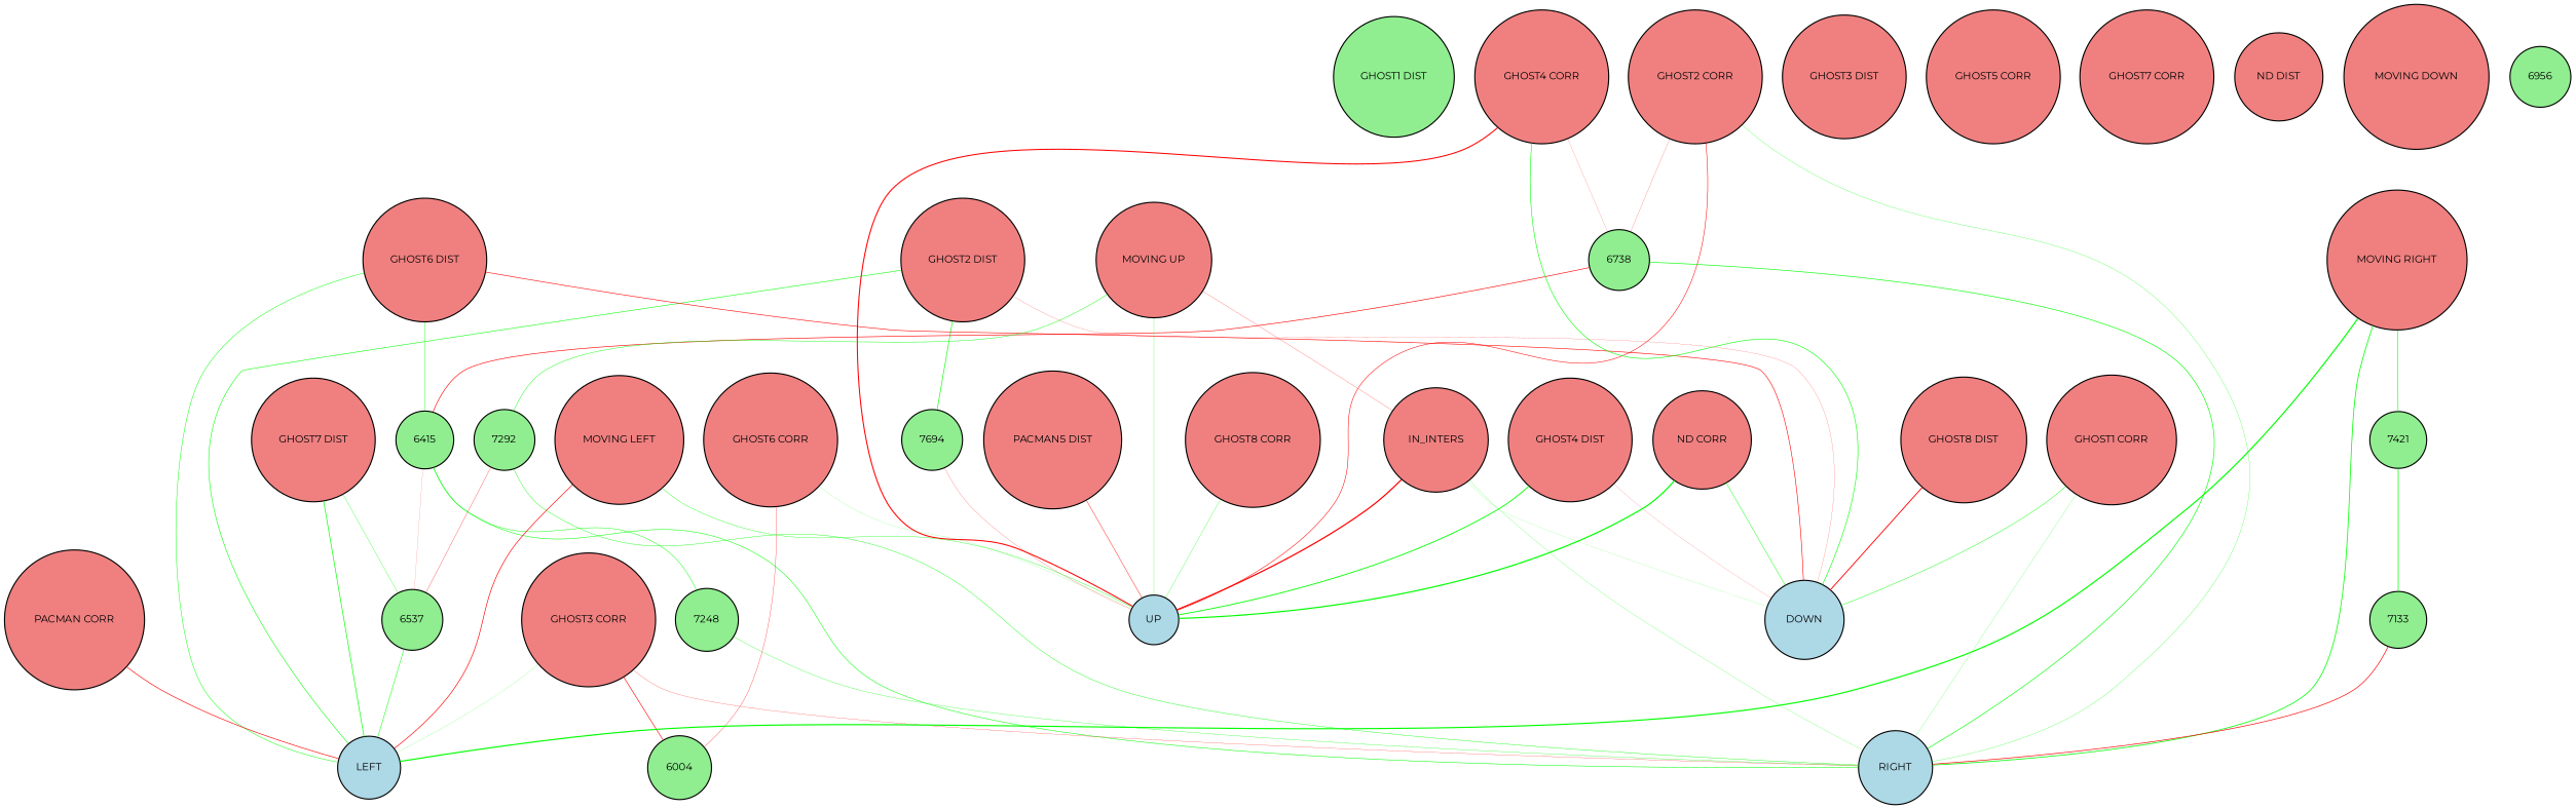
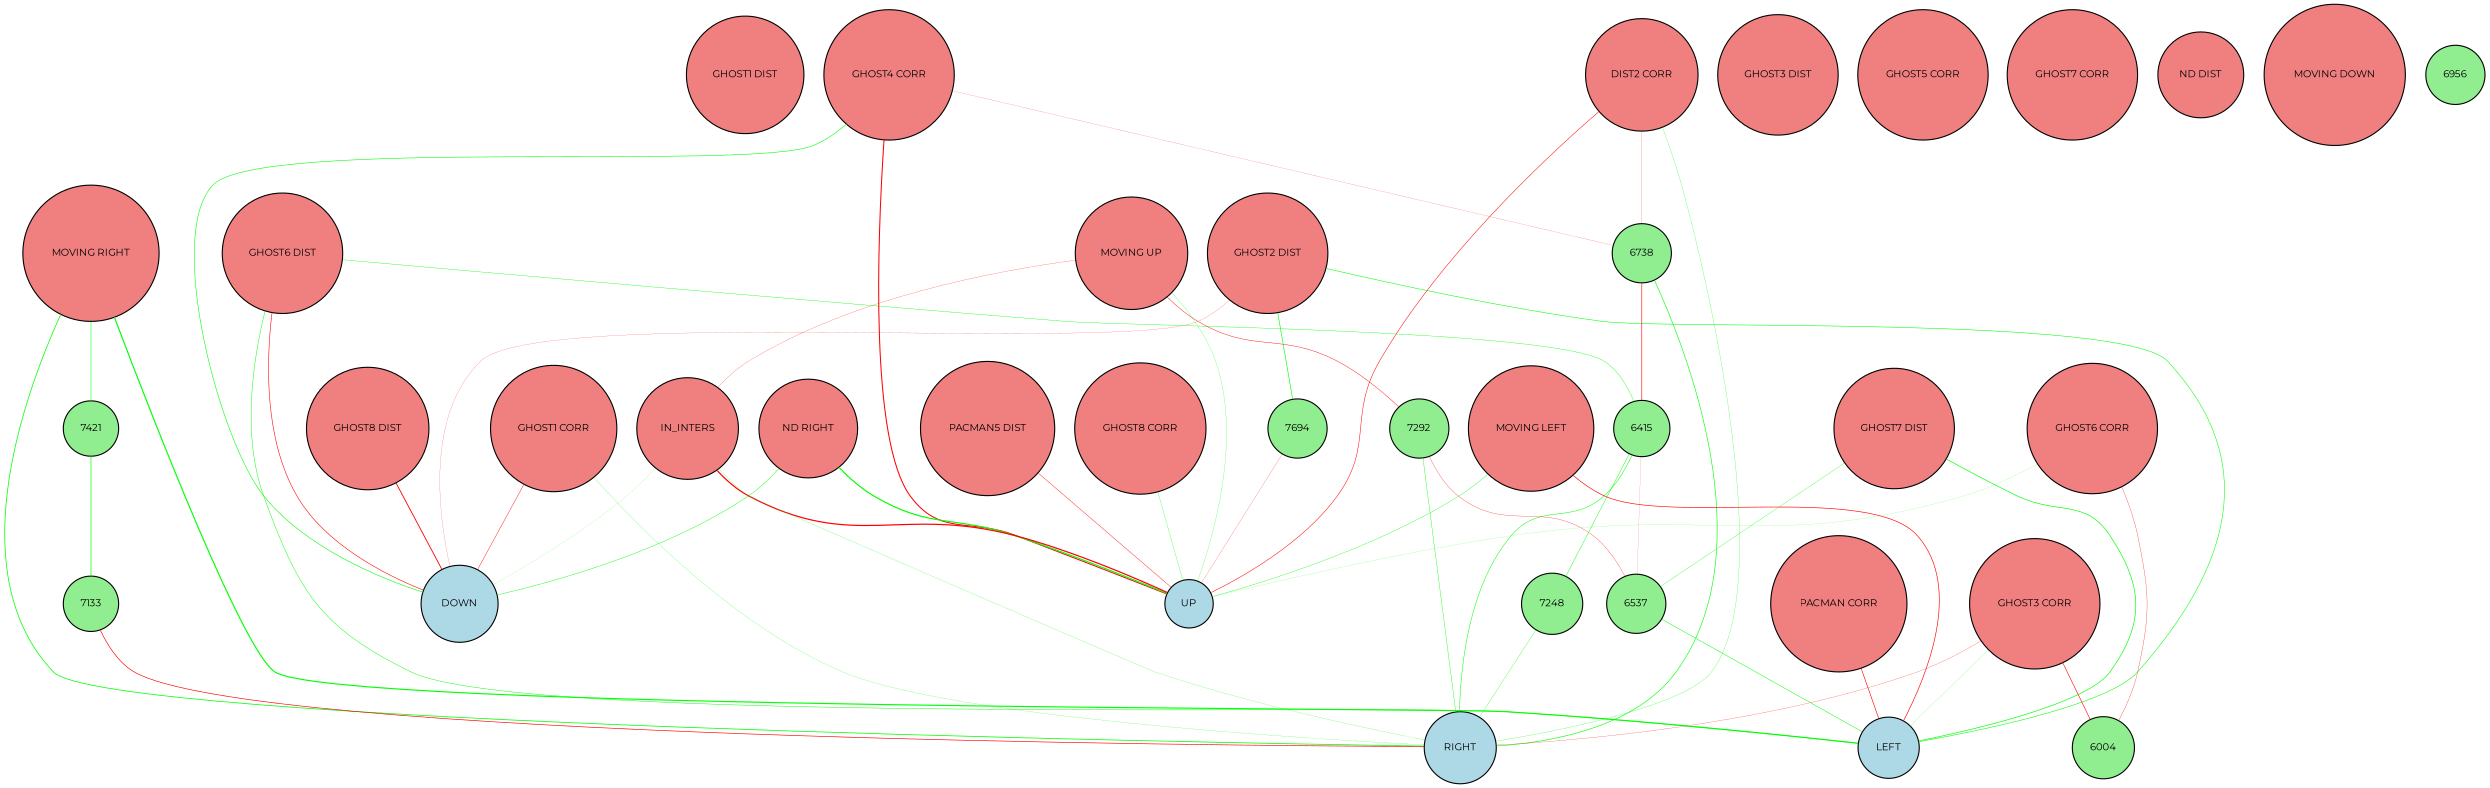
  digraph {
    fontname=Montserrat
    node [bgcolor=black fillcolor=lightcoral fontname=Montserrat fontsize=9 shape=circle style=filled]
    edge [arrowhead=none color=green fontname=Montserrat style=solid]
-   "GHOST1 DIST" [fillcolor=lightgreen height=0.2 width=0.2]
+   "GHOST1 DIST" [height=0.2 width=0.2]
    "GHOST2 DIST" [height=0.2 width=0.2]
    DOWN [fillcolor=lightblue height=0.2 width=0.2]
    LEFT [fillcolor=lightblue height=0.2 width=0.2]
    7694 [fillcolor=lightgreen height=0.2 width=0.2]
    UP [fillcolor=lightblue height=0.2 width=0.2]
    "GHOST3 DIST" [height=0.2 width=0.2]
-   "GHOST4 DIST" [height=0.2 width=0.2]
    n9 [height=0.2 label="PACMAN5 DIST" width=0.2]
    "GHOST6 DIST" [height=0.2 width=0.2]
    6415 [fillcolor=lightgreen height=0.2 width=0.2]
    6537 [fillcolor=lightgreen height=0.2 width=0.2]
    RIGHT [fillcolor=lightblue height=0.2 width=0.2]
    7248 [fillcolor=lightgreen height=0.2 width=0.2]
    "GHOST7 DIST" [height=0.2 width=0.2]
    "GHOST8 DIST" [height=0.2 width=0.2]
    "GHOST1 CORR" [height=0.2 width=0.2]
-   "GHOST2 CORR" [height=0.2 width=0.2]
+   "GHOST2 CORR" [height=0.2 width=0.2 label="DIST2 CORR"]
    6738 [fillcolor=lightgreen height=0.2 width=0.2]
    "GHOST3 CORR" [height=0.2 width=0.2]
    6004 [fillcolor=lightgreen height=0.2 width=0.2]
    "GHOST4 CORR" [height=0.2 width=0.2]
    "GHOST5 CORR" [height=0.2 width=0.2]
    "GHOST6 CORR" [height=0.2 width=0.2]
    "GHOST7 CORR" [height=0.2 width=0.2]
    "GHOST8 CORR" [height=0.2 width=0.2]
    "PACMAN CORR" [height=0.2 width=0.2]
-   "ND CORR" [height=0.2 width=0.2]
+   "ND CORR" [height=0.2 width=0.2 label="ND RIGHT"]
    "ND DIST" [height=0.2 width=0.2]
    IN_INTERS [height=0.2 width=0.2]
    "MOVING UP" [height=0.2 width=0.2]
    7292 [fillcolor=lightgreen height=0.2 width=0.2]
    "MOVING DOWN" [height=0.2 width=0.2]
    "MOVING RIGHT" [height=0.2 width=0.2]
    7421 [fillcolor=lightgreen height=0.2 width=0.2]
    7133 [fillcolor=lightgreen height=0.2 width=0.2]
    "MOVING LEFT" [height=0.2 width=0.2]
    6956 [fillcolor=lightgreen height=0.2 width=0.2]
    "GHOST2 DIST" -> DOWN [color=red penwidth=0.14230516886859707]
    "GHOST2 DIST" -> LEFT [penwidth=0.48470502493503376]
    "GHOST2 DIST" -> 7694 [penwidth=0.5507796121852186]
    7694 -> UP [color=red penwidth=0.16534693119991462]
-   "GHOST4 DIST" -> DOWN [color=red penwidth=0.11149554454358312]
-   "GHOST4 DIST" -> UP [penwidth=0.7657279020772165]
    n9 -> UP [color=red penwidth=0.35777829330881594]
    "GHOST6 DIST" -> DOWN [color=red penwidth=0.509481088513225]
    "GHOST6 DIST" -> LEFT [penwidth=0.41224223478521216]
    "GHOST6 DIST" -> 6415 [penwidth=0.3355877805032189]
    6415 -> 6537 [color=red penwidth=0.10722146259295667]
    6415 -> RIGHT [penwidth=0.4506453893665331]
    6415 -> 7248 [penwidth=0.39221185729038377]
    6537 -> LEFT [penwidth=0.4360972155173787]
    7248 -> RIGHT [penwidth=0.2575461136732726]
    "GHOST7 DIST" -> LEFT [penwidth=0.588748317997295]
    "GHOST7 DIST" -> 6537 [penwidth=0.26966015615386263]
    "GHOST8 DIST" -> DOWN [color=red penwidth=0.7888384426247074]
-   "GHOST1 CORR" -> DOWN [penwidth=0.3730379047836865]
+   "GHOST1 CORR" -> DOWN [color=red penwidth=0.3730379047836865]
    "GHOST1 CORR" -> RIGHT [penwidth=0.17106955795486078]
    "GHOST2 CORR" -> UP [color=red penwidth=0.4551767988996267]
    "GHOST2 CORR" -> RIGHT [penwidth=0.22115306634716914]
    "GHOST2 CORR" -> 6738 [color=red penwidth=0.15466759405316924]
    6738 -> 6415 [color=red penwidth=0.5428748588717893]
    6738 -> RIGHT [penwidth=0.5522223431494349]
    "GHOST3 CORR" -> LEFT [penwidth=0.13046657468568593]
    "GHOST3 CORR" -> RIGHT [color=red penwidth=0.19018865376677246]
    "GHOST3 CORR" -> 6004 [color=red penwidth=0.525959613345374]
    "GHOST4 CORR" -> DOWN [penwidth=0.5107405933888892]
    "GHOST4 CORR" -> UP [color=red penwidth=0.9286330508653146]
    "GHOST4 CORR" -> 6738 [color=red penwidth=0.12985348360793644]
    "GHOST6 CORR" -> UP [penwidth=0.11427067651527917]
    "GHOST6 CORR" -> 6004 [color=red penwidth=0.2562011095508453]
    "GHOST8 CORR" -> UP [penwidth=0.24217565368824082]
    "PACMAN CORR" -> LEFT [color=red penwidth=0.5474759154900887]
    "ND CORR" -> DOWN [penwidth=0.38612211995780776]
    "ND CORR" -> UP [penwidth=1.0535377607688965]
    IN_INTERS -> DOWN [penwidth=0.1023211431366824]
    IN_INTERS -> UP [color=red penwidth=1.0847312925589474]
    IN_INTERS -> RIGHT [penwidth=0.17415692425885104]
    "MOVING UP" -> UP [penwidth=0.19886475485523675]
    "MOVING UP" -> IN_INTERS [color=red penwidth=0.18143496540548376]
-   "MOVING UP" -> 7292 [penwidth=0.37420635118540635]
+   "MOVING UP" -> 7292 [color=red penwidth=0.37420635118540635]
    7292 -> 6537 [color=red penwidth=0.24678801831531977]
    7292 -> RIGHT [penwidth=0.3477004588275606]
    "MOVING RIGHT" -> LEFT [penwidth=1.0326883529963562]
    "MOVING RIGHT" -> RIGHT [penwidth=0.6777492861861004]
    "MOVING RIGHT" -> 7421 [penwidth=0.49191844473521795]
    7421 -> 7133 [penwidth=0.632562651210387]
    7133 -> RIGHT [color=red penwidth=0.5819003426364392]
    "MOVING LEFT" -> LEFT [color=red penwidth=0.5687253249885483]
    "MOVING LEFT" -> UP [penwidth=0.30749432300982266]
  }
